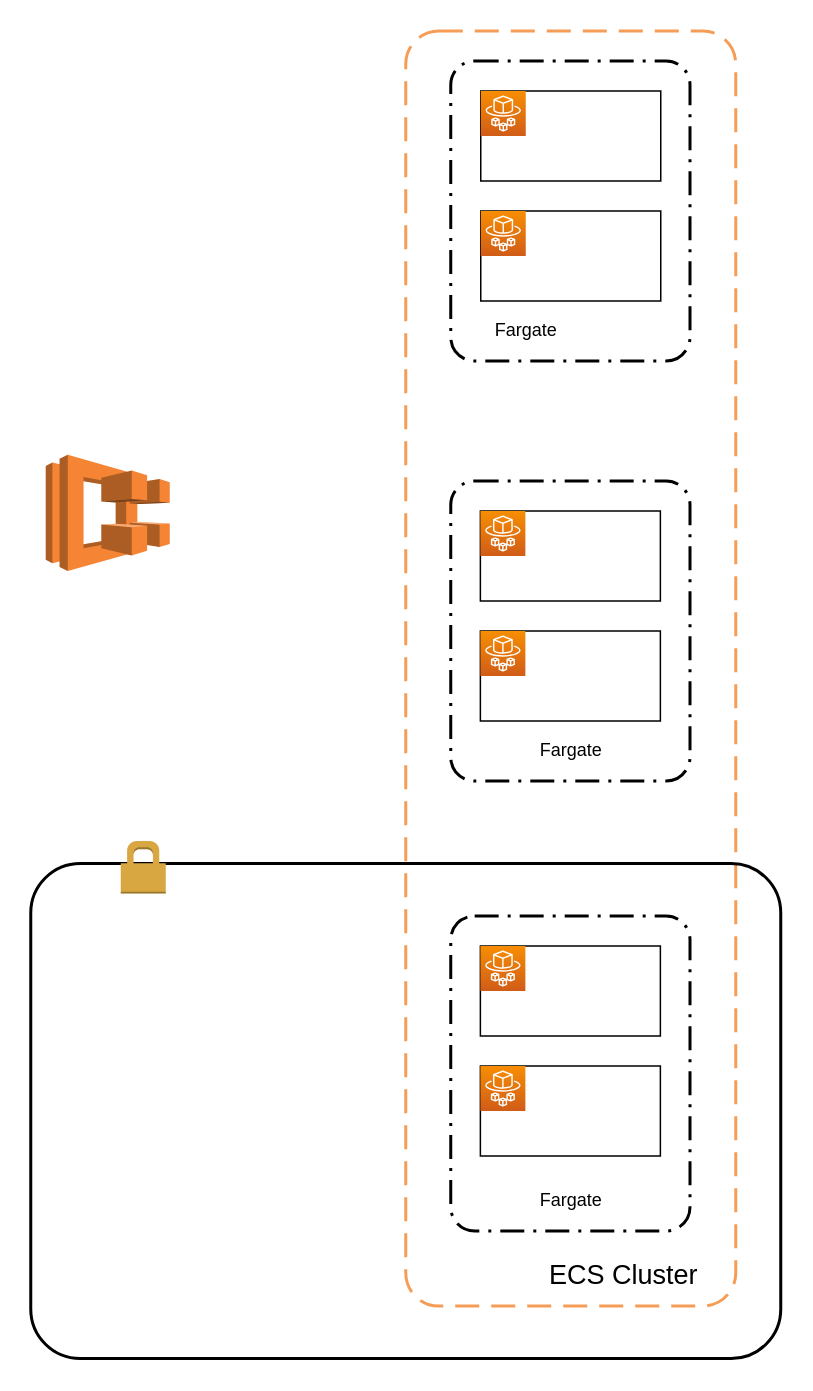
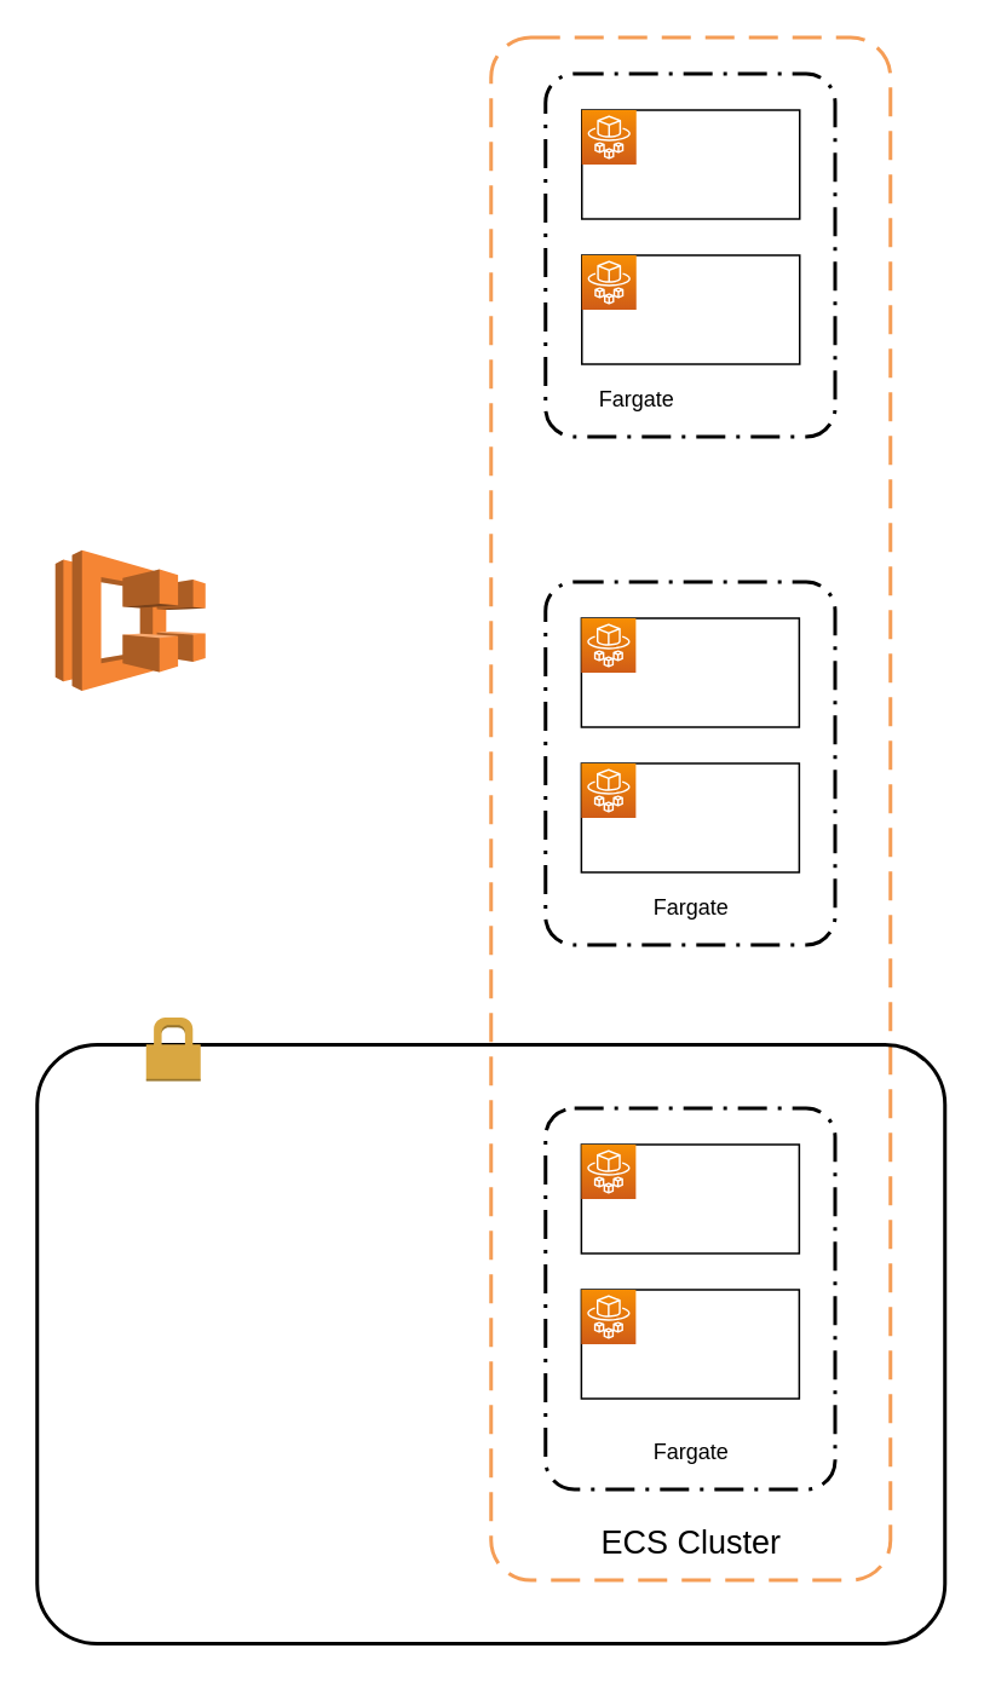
  <mxCell id="0" />
  <mxCell id="1" parent="0" />
  <mxCell id="2" value="" style="rounded=1;arcSize=10;dashed=1;strokeColor=#F59D56;fillColor=none;gradientColor=none;dashPattern=8 4;strokeWidth=2;" parent="1" vertex="1"><mxGeometry x="270" y="20" width="220" height="850" as="geometry" /></mxCell>
  <mxCell id="3" value="" style="rounded=1;arcSize=10;dashed=0;fillColor=none;gradientColor=none;strokeWidth=2;fontSize=18;" parent="1" vertex="1"><mxGeometry x="20" y="575" width="500" height="330" as="geometry" /></mxCell>
  <mxCell id="4" value="" style="rounded=1;arcSize=10;dashed=1;fillColor=none;gradientColor=none;dashPattern=8 3 1 3;strokeWidth=2;" parent="1" vertex="1"><mxGeometry x="300" y="610" width="159.5" height="210" as="geometry" /></mxCell>
  <mxCell id="5" value="" style="rounded=1;arcSize=10;dashed=1;fillColor=none;gradientColor=none;dashPattern=8 3 1 3;strokeWidth=2;" parent="1" vertex="1"><mxGeometry x="300" y="320" width="159.5" height="200" as="geometry" /></mxCell>
  <mxCell id="6" value="" style="rounded=0;whiteSpace=wrap;html=1;" parent="1" vertex="1"><mxGeometry x="320" y="60" width="120" height="60" as="geometry" /></mxCell>
  <mxCell id="7" value="" style="outlineConnect=0;dashed=0;verticalLabelPosition=bottom;verticalAlign=top;align=center;html=1;shape=mxgraph.aws3.ecs;fillColor=#F58534;gradientColor=none;" parent="1" vertex="1"><mxGeometry x="30" y="302.5" width="82.67" height="77.5" as="geometry" /></mxCell>
  <mxCell id="8" value="" style="sketch=0;points=[[0,0,0],[0.25,0,0],[0.5,0,0],[0.75,0,0],[1,0,0],[0,1,0],[0.25,1,0],[0.5,1,0],[0.75,1,0],[1,1,0],[0,0.25,0],[0,0.5,0],[0,0.75,0],[1,0.25,0],[1,0.5,0],[1,0.75,0]];outlineConnect=0;fontColor=#232F3E;gradientColor=#F78E04;gradientDirection=north;fillColor=#D05C17;strokeColor=#ffffff;dashed=0;verticalLabelPosition=bottom;verticalAlign=top;align=center;html=1;fontSize=12;fontStyle=0;aspect=fixed;shape=mxgraph.aws4.resourceIcon;resIcon=mxgraph.aws4.fargate;" parent="1" vertex="1"><mxGeometry x="320" y="60" width="30" height="30" as="geometry" /></mxCell>
  <mxCell id="9" value="" style="rounded=0;whiteSpace=wrap;html=1;" parent="1" vertex="1"><mxGeometry x="319.75" y="630" width="120" height="60" as="geometry" /></mxCell>
  <mxCell id="10" value="" style="sketch=0;points=[[0,0,0],[0.25,0,0],[0.5,0,0],[0.75,0,0],[1,0,0],[0,1,0],[0.25,1,0],[0.5,1,0],[0.75,1,0],[1,1,0],[0,0.25,0],[0,0.5,0],[0,0.75,0],[1,0.25,0],[1,0.5,0],[1,0.75,0]];outlineConnect=0;fontColor=#232F3E;gradientColor=#F78E04;gradientDirection=north;fillColor=#D05C17;strokeColor=#ffffff;dashed=0;verticalLabelPosition=bottom;verticalAlign=top;align=center;html=1;fontSize=12;fontStyle=0;aspect=fixed;shape=mxgraph.aws4.resourceIcon;resIcon=mxgraph.aws4.fargate;" parent="1" vertex="1"><mxGeometry x="319.75" y="630" width="30" height="30" as="geometry" /></mxCell>
  <mxCell id="11" value="" style="rounded=0;whiteSpace=wrap;html=1;" parent="1" vertex="1"><mxGeometry x="319.75" y="420" width="120" height="60" as="geometry" /></mxCell>
  <mxCell id="12" value="" style="sketch=0;points=[[0,0,0],[0.25,0,0],[0.5,0,0],[0.75,0,0],[1,0,0],[0,1,0],[0.25,1,0],[0.5,1,0],[0.75,1,0],[1,1,0],[0,0.25,0],[0,0.5,0],[0,0.75,0],[1,0.25,0],[1,0.5,0],[1,0.75,0]];outlineConnect=0;fontColor=#232F3E;gradientColor=#F78E04;gradientDirection=north;fillColor=#D05C17;strokeColor=#ffffff;dashed=0;verticalLabelPosition=bottom;verticalAlign=top;align=center;html=1;fontSize=12;fontStyle=0;aspect=fixed;shape=mxgraph.aws4.resourceIcon;resIcon=mxgraph.aws4.fargate;" parent="1" vertex="1"><mxGeometry x="319.75" y="420" width="30" height="30" as="geometry" /></mxCell>
  <mxCell id="13" value="" style="rounded=0;whiteSpace=wrap;html=1;" parent="1" vertex="1"><mxGeometry x="319.75" y="340" width="120" height="60" as="geometry" /></mxCell>
  <mxCell id="14" value="" style="sketch=0;points=[[0,0,0],[0.25,0,0],[0.5,0,0],[0.75,0,0],[1,0,0],[0,1,0],[0.25,1,0],[0.5,1,0],[0.75,1,0],[1,1,0],[0,0.25,0],[0,0.5,0],[0,0.75,0],[1,0.25,0],[1,0.5,0],[1,0.75,0]];outlineConnect=0;fontColor=#232F3E;gradientColor=#F78E04;gradientDirection=north;fillColor=#D05C17;strokeColor=#ffffff;dashed=0;verticalLabelPosition=bottom;verticalAlign=top;align=center;html=1;fontSize=12;fontStyle=0;aspect=fixed;shape=mxgraph.aws4.resourceIcon;resIcon=mxgraph.aws4.fargate;" parent="1" vertex="1"><mxGeometry x="319.75" y="340" width="30" height="30" as="geometry" /></mxCell>
  <mxCell id="15" value="" style="rounded=0;whiteSpace=wrap;html=1;" parent="1" vertex="1"><mxGeometry x="320" y="140" width="120" height="60" as="geometry" /></mxCell>
  <mxCell id="16" value="" style="sketch=0;points=[[0,0,0],[0.25,0,0],[0.5,0,0],[0.75,0,0],[1,0,0],[0,1,0],[0.25,1,0],[0.5,1,0],[0.75,1,0],[1,1,0],[0,0.25,0],[0,0.5,0],[0,0.75,0],[1,0.25,0],[1,0.5,0],[1,0.75,0]];outlineConnect=0;fontColor=#232F3E;gradientColor=#F78E04;gradientDirection=north;fillColor=#D05C17;strokeColor=#ffffff;dashed=0;verticalLabelPosition=bottom;verticalAlign=top;align=center;html=1;fontSize=12;fontStyle=0;aspect=fixed;shape=mxgraph.aws4.resourceIcon;resIcon=mxgraph.aws4.fargate;" parent="1" vertex="1"><mxGeometry x="320" y="140" width="30" height="30" as="geometry" /></mxCell>
  <mxCell id="17" value="" style="rounded=0;whiteSpace=wrap;html=1;" parent="1" vertex="1"><mxGeometry x="319.75" y="710" width="120" height="60" as="geometry" /></mxCell>
  <mxCell id="18" value="" style="sketch=0;points=[[0,0,0],[0.25,0,0],[0.5,0,0],[0.75,0,0],[1,0,0],[0,1,0],[0.25,1,0],[0.5,1,0],[0.75,1,0],[1,1,0],[0,0.25,0],[0,0.5,0],[0,0.75,0],[1,0.25,0],[1,0.5,0],[1,0.75,0]];outlineConnect=0;fontColor=#232F3E;gradientColor=#F78E04;gradientDirection=north;fillColor=#D05C17;strokeColor=#ffffff;dashed=0;verticalLabelPosition=bottom;verticalAlign=top;align=center;html=1;fontSize=12;fontStyle=0;aspect=fixed;shape=mxgraph.aws4.resourceIcon;resIcon=mxgraph.aws4.fargate;" parent="1" vertex="1"><mxGeometry x="319.75" y="710" width="30" height="30" as="geometry" /></mxCell>
  <mxCell id="19" value="" style="rounded=1;arcSize=10;dashed=1;fillColor=none;gradientColor=none;dashPattern=8 3 1 3;strokeWidth=2;" parent="1" vertex="1"><mxGeometry x="300" y="40" width="159.5" height="200" as="geometry" /></mxCell>
  <mxCell id="20" value="Fargate" style="text;html=1;align=center;verticalAlign=middle;resizable=0;points=[];autosize=1;strokeColor=none;fillColor=none;" parent="1" vertex="1"><mxGeometry x="319.75" y="210" width="60" height="20" as="geometry" /></mxCell>
  <mxCell id="21" value="Fargate" style="text;html=1;align=center;verticalAlign=middle;resizable=0;points=[];autosize=1;strokeColor=none;fillColor=none;" parent="1" vertex="1"><mxGeometry x="350" y="790" width="60" height="20" as="geometry" /></mxCell>
  <mxCell id="22" value="Fargate" style="text;html=1;align=center;verticalAlign=middle;resizable=0;points=[];autosize=1;strokeColor=none;fillColor=none;" parent="1" vertex="1"><mxGeometry x="350" y="490" width="60" height="20" as="geometry" /></mxCell>
- <mxCell id="23" value="&lt;font style=&quot;font-size: 18px&quot;&gt;ECS Cluster&lt;br&gt;&lt;/font&gt;" style="text;html=1;align=center;verticalAlign=middle;resizable=0;points=[];autosize=1;strokeColor=none;fillColor=none;" parent="1" vertex="1"><mxGeometry x="359.75" y="840" width="110" height="20" as="geometry" /></mxCell>
+ <mxCell id="23" value="&lt;font style=&quot;font-size: 18px&quot;&gt;ECS Cluster&lt;br&gt;&lt;/font&gt;" style="text;html=1;align=center;verticalAlign=middle;resizable=0;points=[];autosize=1;strokeColor=none;fillColor=none;" parent="1" vertex="1"><mxGeometry x="324.75" y="840" width="110" height="20" as="geometry" /></mxCell>
  <mxCell id="24" value="" style="dashed=0;html=1;shape=mxgraph.aws3.permissions;fillColor=#D9A741;gradientColor=none;dashed=0;fontSize=18;" parent="1" vertex="1"><mxGeometry x="80" y="560" width="30" height="35" as="geometry" /></mxCell>
